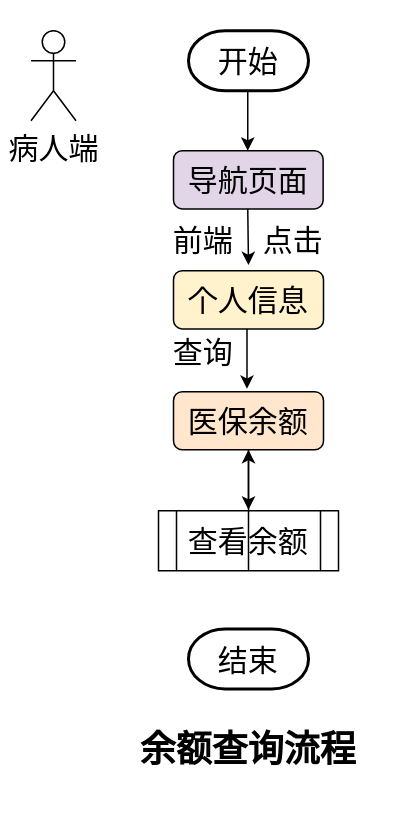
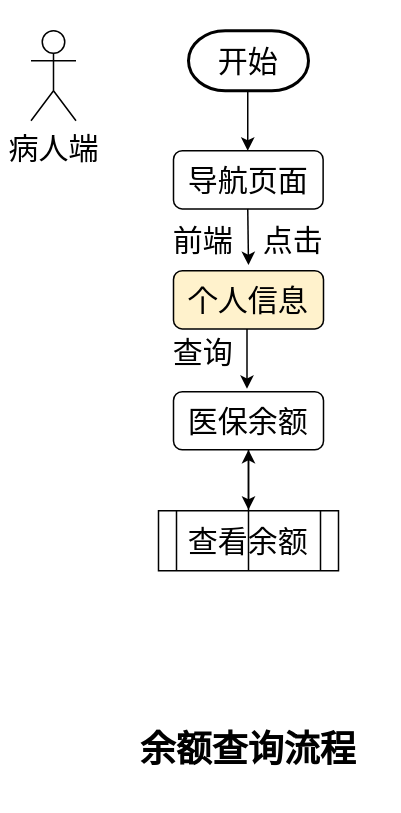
  <mxCell id="0" />
  <mxCell id="1" parent="0" />
  <mxCell id="2" value="&lt;font style=&quot;font-size: 20px;&quot;&gt;病人端&lt;/font&gt;" style="shape=umlActor;verticalLabelPosition=bottom;verticalAlign=top;html=1;outlineConnect=0;" parent="1" vertex="1"><mxGeometry x="20" y="20" width="30" height="60" as="geometry" /></mxCell>
  <mxCell id="3" value="开始" style="strokeWidth=2;html=1;shape=mxgraph.flowchart.terminator;whiteSpace=wrap;fontSize=20;" parent="1" vertex="1"><mxGeometry x="125" y="20" width="80" height="40" as="geometry" /></mxCell>
  <mxCell id="4" value="" style="endArrow=classic;html=1;fontSize=20;exitX=0.5;exitY=1;exitDx=0;exitDy=0;exitPerimeter=0;strokeWidth=1;" parent="1" edge="1"><mxGeometry width="50" height="50" relative="1" as="geometry"><mxPoint x="164.5" y="60" as="sourcePoint" /><mxPoint x="164.5" y="100" as="targetPoint" /></mxGeometry></mxCell>
- <mxCell id="5" value="导航页面" style="rounded=1;whiteSpace=wrap;html=1;fontSize=20;fillColor=#e1d5e7;" parent="1" vertex="1"><mxGeometry x="115" y="100" width="99.75" height="38.75" as="geometry" /></mxCell>
+ <mxCell id="5" value="导航页面" style="rounded=1;whiteSpace=wrap;html=1;fontSize=20;" parent="1" vertex="1"><mxGeometry x="115" y="100" width="99.75" height="38.75" as="geometry" /></mxCell>
  <mxCell id="6" value="" style="endArrow=classic;html=1;fontSize=20;exitX=0.5;exitY=1;exitDx=0;exitDy=0;exitPerimeter=0;strokeWidth=1;entryX=0.5;entryY=0;entryDx=0;entryDy=0;" parent="1" edge="1"><mxGeometry width="50" height="50" relative="1" as="geometry"><mxPoint x="164.5" y="138.75" as="sourcePoint" /><mxPoint x="165" y="176.25" as="targetPoint" /></mxGeometry></mxCell>
  <mxCell id="7" value="前端" style="text;html=1;strokeColor=none;fillColor=none;align=center;verticalAlign=middle;whiteSpace=wrap;rounded=0;fontSize=20;" parent="1" vertex="1"><mxGeometry x="105" y="143.75" width="60" height="30" as="geometry" /></mxCell>
  <mxCell id="8" value="点击" style="text;html=1;strokeColor=none;fillColor=none;align=center;verticalAlign=middle;whiteSpace=wrap;rounded=0;fontSize=20;" parent="1" vertex="1"><mxGeometry x="165" y="143.75" width="60" height="30" as="geometry" /></mxCell>
  <mxCell id="9" value="个人信息" style="rounded=1;whiteSpace=wrap;html=1;fontSize=20;fillColor=#fff2cc;" parent="1" vertex="1"><mxGeometry x="115" y="180" width="100" height="38.75" as="geometry" /></mxCell>
  <mxCell id="10" value="" style="endArrow=classic;html=1;fontSize=20;exitX=0.5;exitY=1;exitDx=0;exitDy=0;exitPerimeter=0;strokeWidth=1;" parent="1" edge="1"><mxGeometry width="50" height="50" relative="1" as="geometry"><mxPoint x="164" y="218.75" as="sourcePoint" /><mxPoint x="164" y="258.75" as="targetPoint" /></mxGeometry></mxCell>
- <mxCell id="11" value="医保余额" style="rounded=1;whiteSpace=wrap;html=1;fontSize=20;fillColor=#ffe6cc;" parent="1" vertex="1"><mxGeometry x="115" y="260.63" width="100" height="38.75" as="geometry" /></mxCell>
+ <mxCell id="11" value="医保余额" style="rounded=1;whiteSpace=wrap;html=1;fontSize=20;" parent="1" vertex="1"><mxGeometry x="115" y="260.63" width="100" height="38.75" as="geometry" /></mxCell>
  <mxCell id="12" value="查询" style="text;html=1;strokeColor=none;fillColor=none;align=center;verticalAlign=middle;whiteSpace=wrap;rounded=0;fontSize=20;" parent="1" vertex="1"><mxGeometry x="105" y="218.75" width="60" height="30" as="geometry" /></mxCell>
  <mxCell id="13" value="" style="endArrow=classic;html=1;fontSize=20;exitX=0.5;exitY=1;exitDx=0;exitDy=0;exitPerimeter=0;strokeWidth=1;" parent="1" edge="1"><mxGeometry width="50" height="50" relative="1" as="geometry"><mxPoint x="165" y="299.38" as="sourcePoint" /><mxPoint x="165" y="339.38" as="targetPoint" /></mxGeometry></mxCell>
  <mxCell id="14" value="&lt;span style=&quot;font-size: 20px;&quot;&gt;查看余额&lt;/span&gt;" style="shape=process;whiteSpace=wrap;html=1;backgroundOutline=1;" parent="1" vertex="1"><mxGeometry x="105" y="340" width="120" height="40" as="geometry" /></mxCell>
  <mxCell id="15" value="" style="endArrow=classic;html=1;fontSize=20;strokeWidth=1;exitX=0.5;exitY=1;exitDx=0;exitDy=0;" parent="1" source="14" target="11" edge="1"><mxGeometry width="50" height="50" relative="1" as="geometry"><mxPoint x="265" y="410" as="sourcePoint" /><mxPoint x="235" y="410" as="targetPoint" /></mxGeometry></mxCell>
- <mxCell id="16" value="结束" style="strokeWidth=2;html=1;shape=mxgraph.flowchart.terminator;whiteSpace=wrap;fontSize=20;" parent="1" vertex="1"><mxGeometry x="125" y="418.75" width="80" height="40" as="geometry" /></mxCell>
  <mxCell id="17" value="余额查询流程" style="text;html=1;strokeColor=none;fillColor=none;align=center;verticalAlign=middle;whiteSpace=wrap;rounded=0;fontSize=24;fontStyle=1" parent="1" vertex="1"><mxGeometry x="85" y="480" width="160" height="40" as="geometry" /></mxCell>
